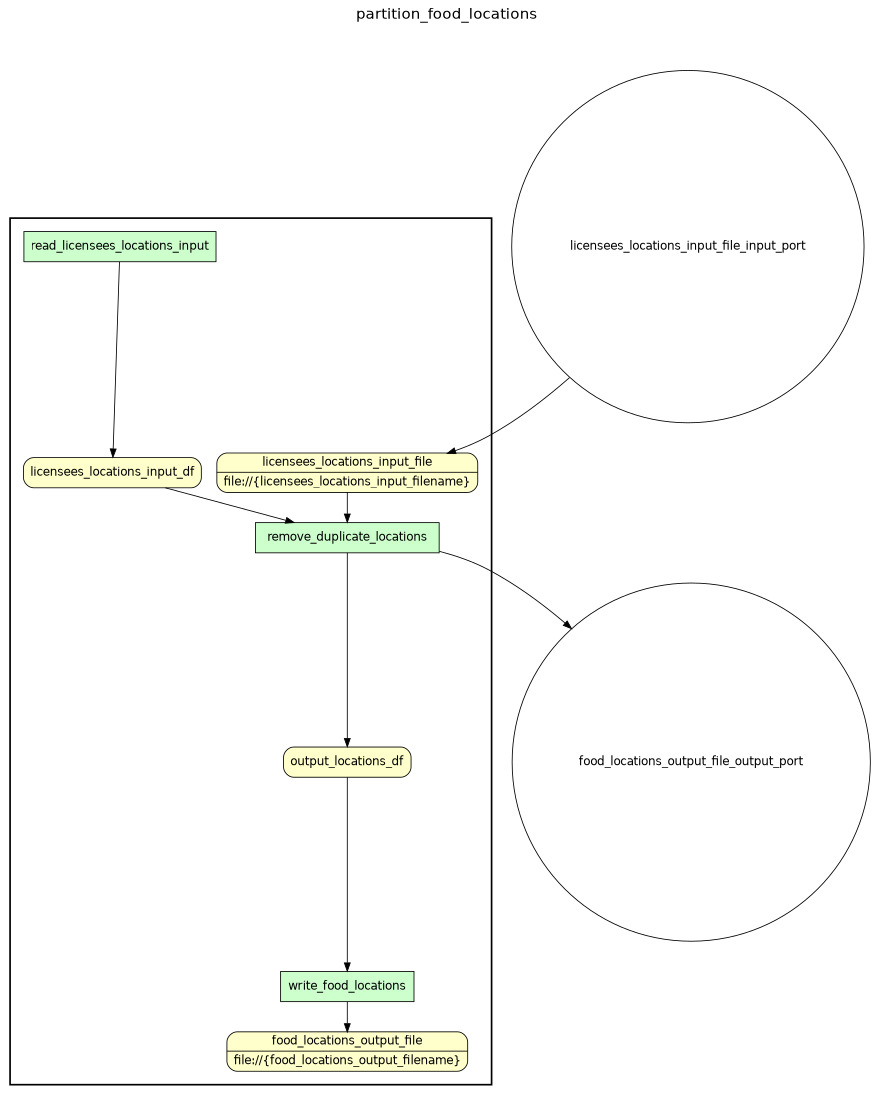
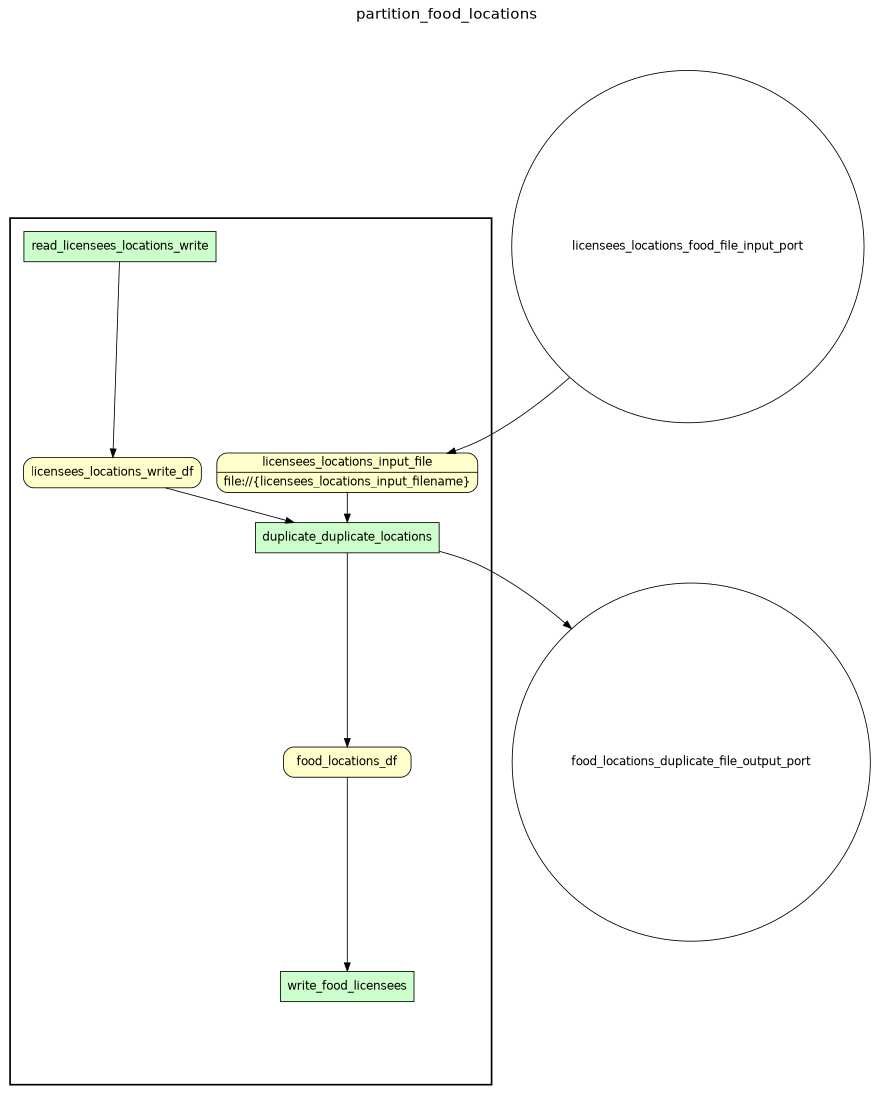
  digraph {
    fontname=Helvetica
    fontsize=18
    label=partition_food_locations
    labelloc=t
    rankdir=TB
    node [fillcolor="#FFFFCC" fontname=Helvetica peripheries=1 shape=box style="rounded,filled"]
-   read_licensees_locations_input [fillcolor="#CCFFCC" style=filled]
-   licensees_locations_input_df
-   remove_duplicate_locations [fillcolor="#CCFFCC" style=filled]
-   food_locations_df [label=output_locations_df]
-   write_food_locations [fillcolor="#CCFFCC" style=filled]
-   n6 [label="{<f0> food_locations_output_file |<f1> file\://\{food_locations_output_filename\}}" rankdir=LR shape=record]
+   read_licensees_locations_input [fillcolor="#CCFFCC" style=filled label=read_licensees_locations_write]
+   licensees_locations_input_df [label=licensees_locations_write_df]
+   remove_duplicate_locations [fillcolor="#CCFFCC" style=filled label=duplicate_duplicate_locations]
+   food_locations_df
+   write_food_locations [fillcolor="#CCFFCC" style=filled label=write_food_licensees]
    n7 [label="{<f0> licensees_locations_input_file |<f1> file\://\{licensees_locations_input_filename\}}" rankdir=LR shape=record]
-   licensees_locations_input_file_input_port [fillcolor="#FFFFFF" shape=circle width=0.2]
-   food_locations_output_file_output_port [fillcolor="#FFFFFF" shape=circle width=0.2]
+   licensees_locations_input_file_input_port [fillcolor="#FFFFFF" shape=circle width=0.2 label=licensees_locations_food_file_input_port]
+   food_locations_output_file_output_port [fillcolor="#FFFFFF" shape=circle width=0.2 label=food_locations_duplicate_file_output_port]
    subgraph cluster_1 {
      color=black
      label=""
      penwidth=2
      subgraph cluster_2 {
        color=black
        label=""
        penwidth=0
        read_licensees_locations_input
        licensees_locations_input_df
        remove_duplicate_locations
        food_locations_df
        write_food_locations
-       n6
        n7
      }
    }
    subgraph cluster_3 {
      label=""
      penwidth=0
      subgraph cluster_4 {
        label=""
        penwidth=0
        food_locations_output_file_output_port
      }
    }
    subgraph cluster_5 {
      label=""
      penwidth=0
      subgraph cluster_6 {
        label=""
        penwidth=0
        licensees_locations_input_file_input_port
      }
    }
    read_licensees_locations_input -> licensees_locations_input_df
    licensees_locations_input_df -> remove_duplicate_locations
    remove_duplicate_locations -> food_locations_df
    remove_duplicate_locations -> food_locations_output_file_output_port
    food_locations_df -> write_food_locations
-   write_food_locations -> n6
    n7 -> remove_duplicate_locations
    licensees_locations_input_file_input_port -> n7
  }
